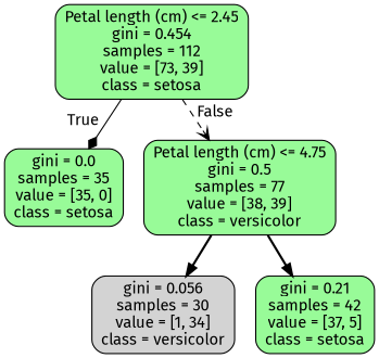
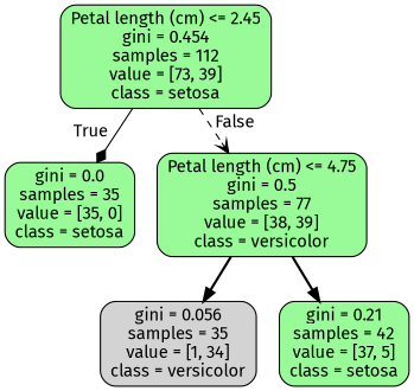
  digraph {
    fontname="Fira Sans"
    node [color=black fillcolor=palegreen fontname="Fira Sans" shape=box style="filled, rounded"]
    edge [fontname="Fira Sans" style=bold arrowhead=normal]
    n1 [label="Petal length (cm) <= 2.45\ngini = 0.454\nsamples = 112\nvalue = [73, 39]\nclass = setosa"]
    n2 [label="gini = 0.0\nsamples = 35\nvalue = [35, 0]\nclass = setosa"]
    n3 [label="Petal length (cm) <= 4.75\ngini = 0.5\nsamples = 77\nvalue = [38, 39]\nclass = versicolor"]
-   n4 [fillcolor=lightgrey label="gini = 0.056\nsamples = 30\nvalue = [1, 34]\nclass = versicolor"]
+   n4 [fillcolor=lightgrey label="gini = 0.056\nsamples = 35\nvalue = [1, 34]\nclass = versicolor"]
    n5 [label="gini = 0.21\nsamples = 42\nvalue = [37, 5]\nclass = setosa"]
    n1 -> n2 [headlabel=True labelangle=45 labeldistance=2.5 style=solid arrowhead=diamond]
    n1 -> n3 [headlabel=False labelangle=-45 labeldistance=2.5 style=dashed arrowhead=vee]
    n3 -> n4
    n3 -> n5
  }
